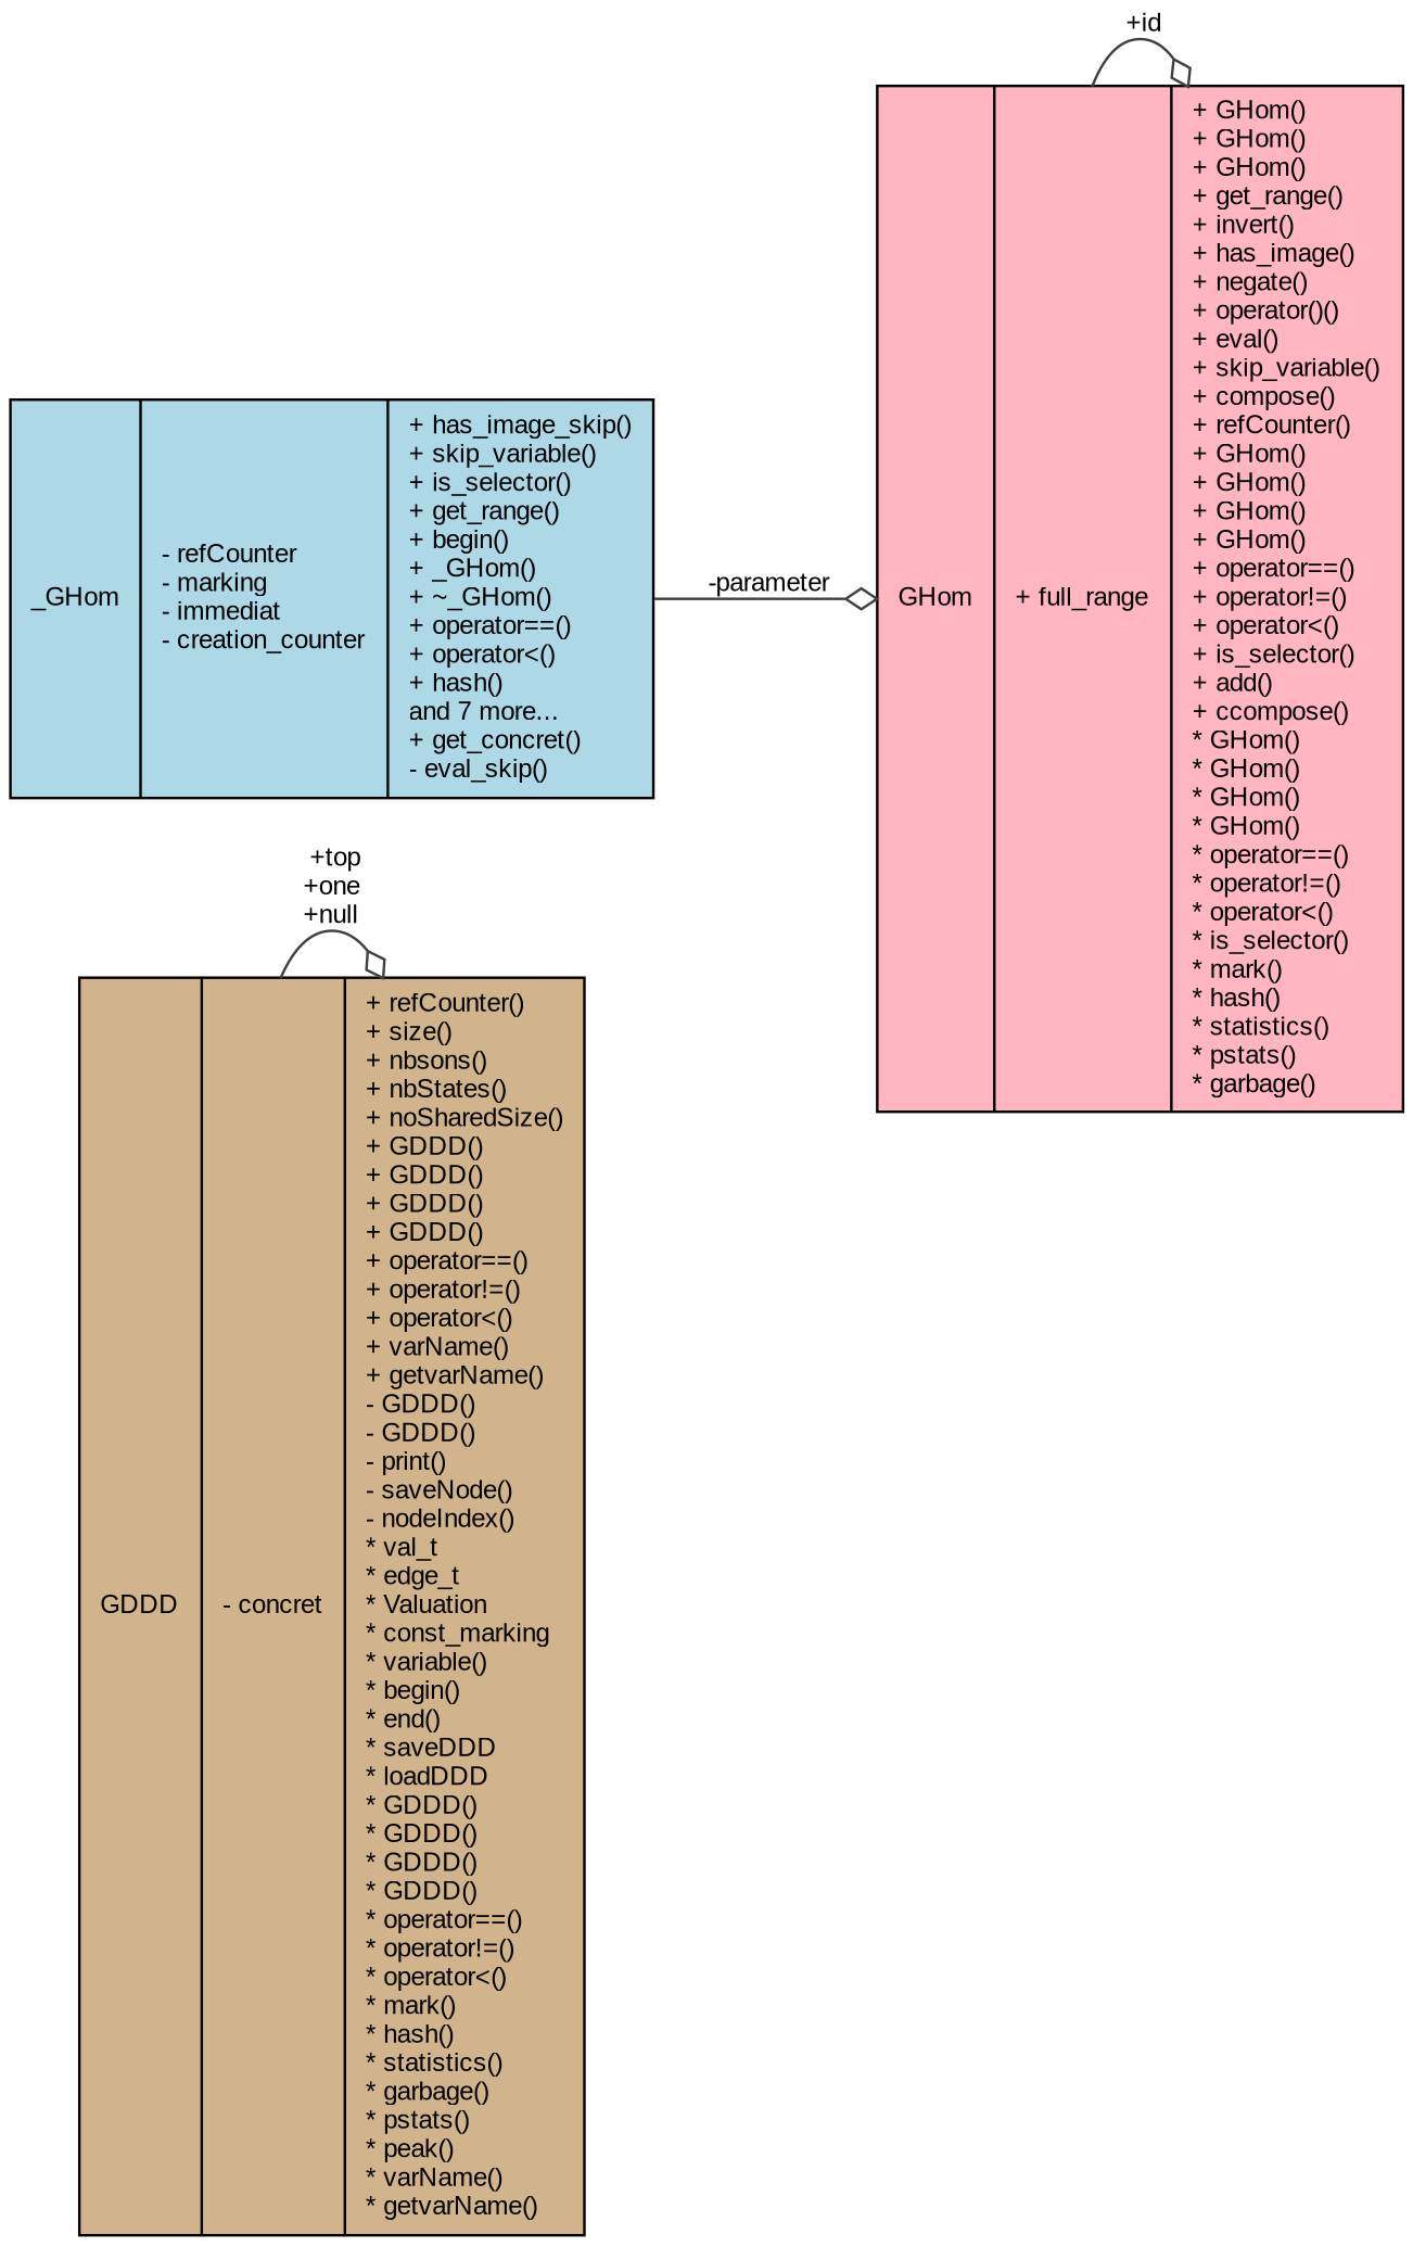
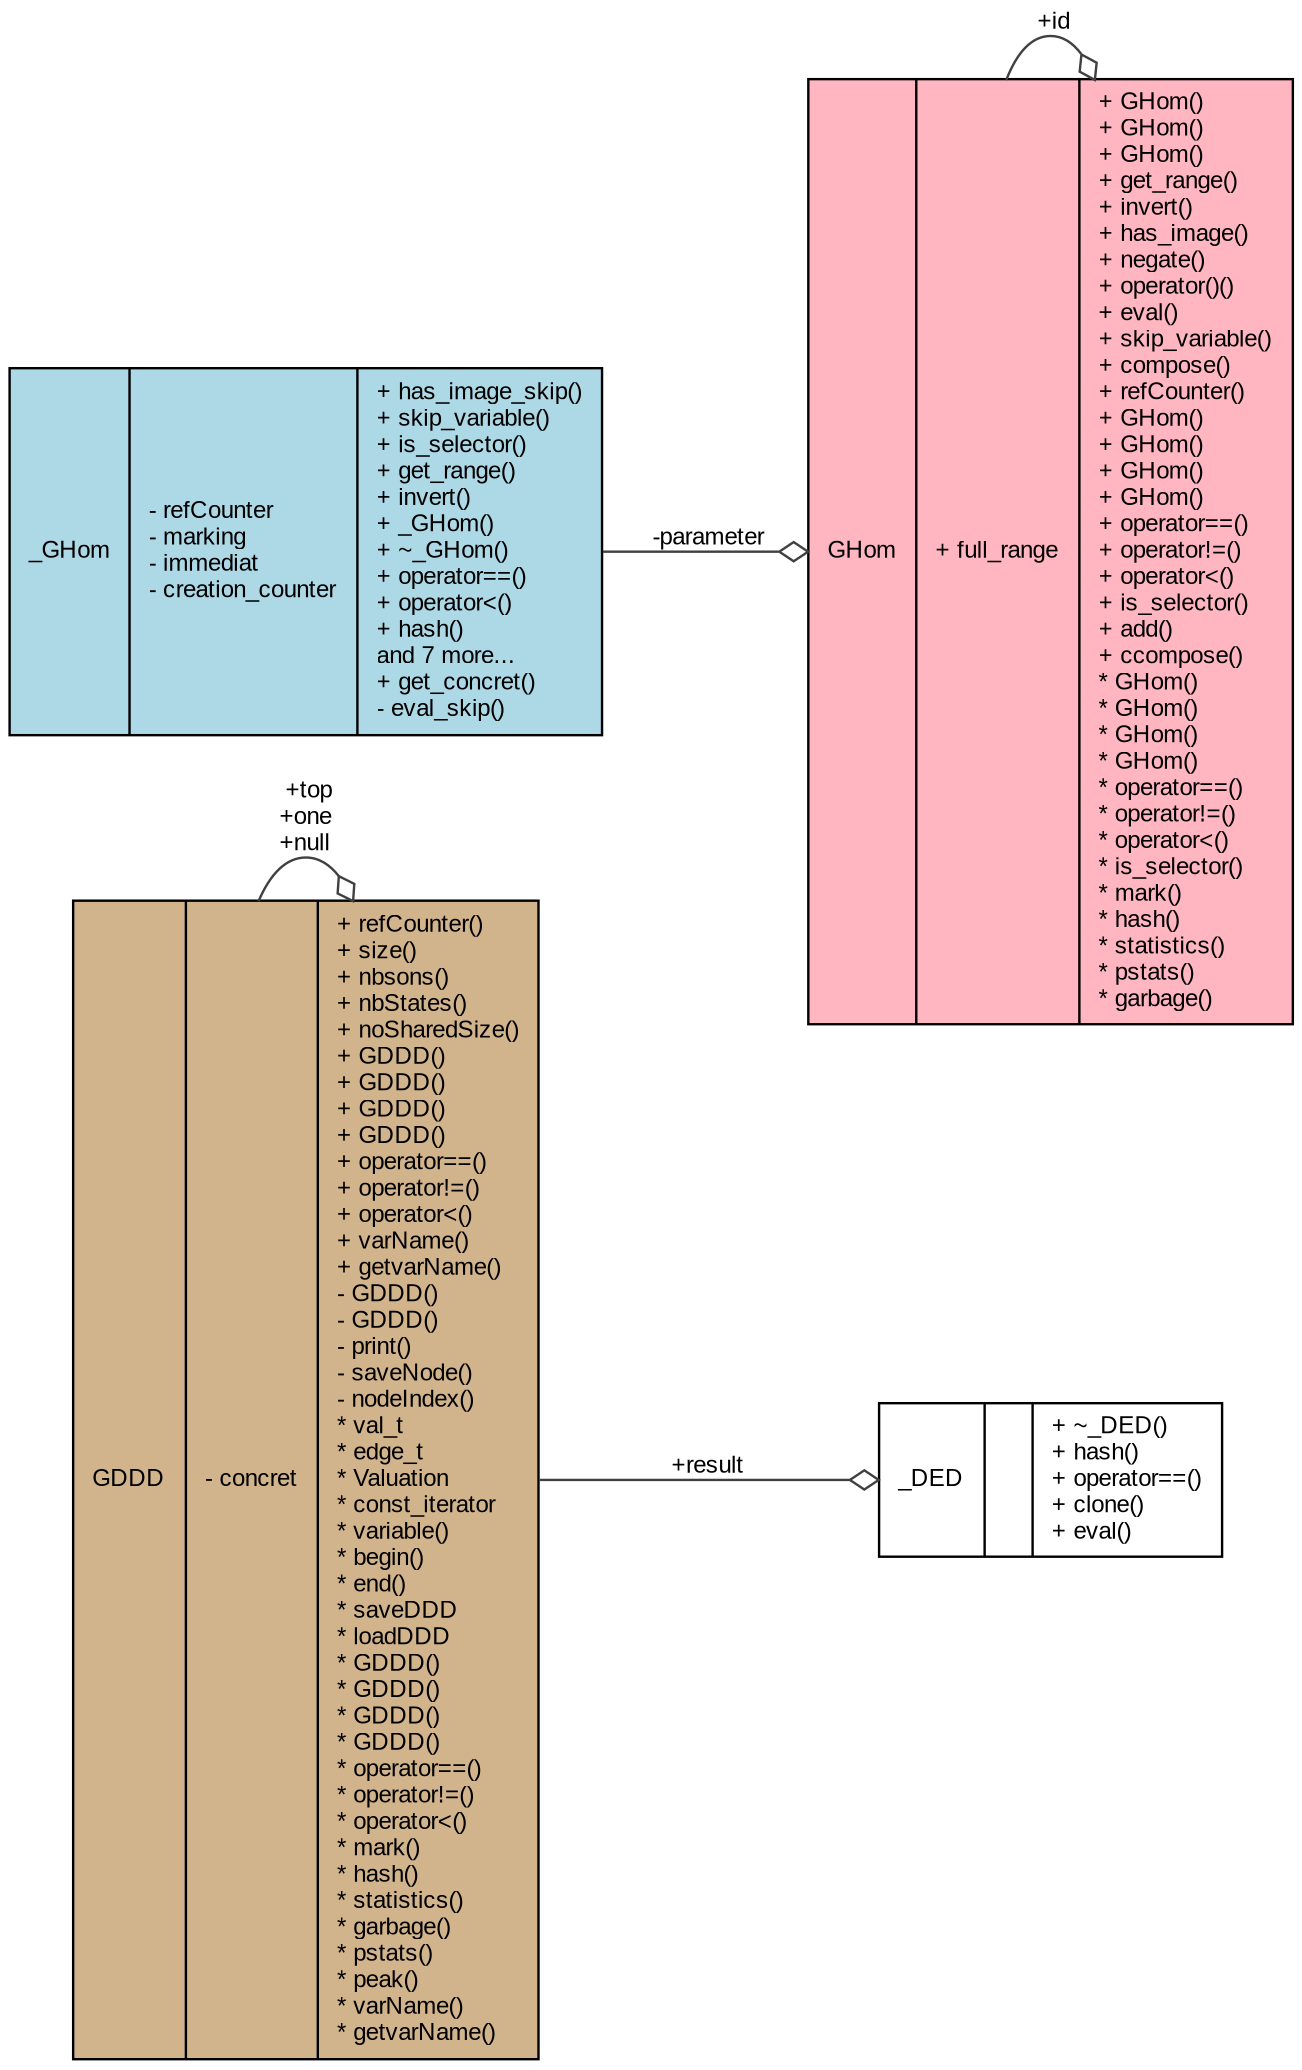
  digraph {
    fontname="Liberation Sans"
    rankdir=LR
    node [color=black fontname="Liberation Sans" fontsize=10 shape=record style=filled]
    edge [arrowhead=odiamond color=grey25 fontname="Liberation Sans" fontsize=10 labelfontname=FreeSans labelfontsize=10 style=solid]
-   n2 [fillcolor=tan height=0.2 label="{GDDD\n|- concret\l|+ refCounter()\l+ size()\l+ nbsons()\l+ nbStates()\l+ noSharedSize()\l+ GDDD()\l+ GDDD()\l+ GDDD()\l+ GDDD()\l+ operator==()\l+ operator!=()\l+ operator\<()\l+ varName()\l+ getvarName()\l- GDDD()\l- GDDD()\l- print()\l- saveNode()\l- nodeIndex()\l* val_t\l* edge_t\l* Valuation\l* const_marking\l* variable()\l* begin()\l* end()\l* saveDDD\l* loadDDD\l* GDDD()\l* GDDD()\l* GDDD()\l* GDDD()\l* operator==()\l* operator!=()\l* operator\<()\l* mark()\l* hash()\l* statistics()\l* garbage()\l* pstats()\l* peak()\l* varName()\l* getvarName()\l}" width=0.4]
+   n1 [fillcolor=white height=0.2 label="{_DED\n||+ ~_DED()\l+ hash()\l+ operator==()\l+ clone()\l+ eval()\l}" width=0.4]
+   n2 [fillcolor=tan height=0.2 label="{GDDD\n|- concret\l|+ refCounter()\l+ size()\l+ nbsons()\l+ nbStates()\l+ noSharedSize()\l+ GDDD()\l+ GDDD()\l+ GDDD()\l+ GDDD()\l+ operator==()\l+ operator!=()\l+ operator\<()\l+ varName()\l+ getvarName()\l- GDDD()\l- GDDD()\l- print()\l- saveNode()\l- nodeIndex()\l* val_t\l* edge_t\l* Valuation\l* const_iterator\l* variable()\l* begin()\l* end()\l* saveDDD\l* loadDDD\l* GDDD()\l* GDDD()\l* GDDD()\l* GDDD()\l* operator==()\l* operator!=()\l* operator\<()\l* mark()\l* hash()\l* statistics()\l* garbage()\l* pstats()\l* peak()\l* varName()\l* getvarName()\l}" width=0.4]
    n3 [fillcolor=lightpink height=0.2 label="{GHom\n|+ full_range\l|+ GHom()\l+ GHom()\l+ GHom()\l+ get_range()\l+ invert()\l+ has_image()\l+ negate()\l+ operator()()\l+ eval()\l+ skip_variable()\l+ compose()\l+ refCounter()\l+ GHom()\l+ GHom()\l+ GHom()\l+ GHom()\l+ operator==()\l+ operator!=()\l+ operator\<()\l+ is_selector()\l+ add()\l+ ccompose()\l* GHom()\l* GHom()\l* GHom()\l* GHom()\l* operator==()\l* operator!=()\l* operator\<()\l* is_selector()\l* mark()\l* hash()\l* statistics()\l* pstats()\l* garbage()\l}" width=0.4]
-   n4 [fillcolor=lightblue height=0.2 label="{_GHom\n|- refCounter\l- marking\l- immediat\l- creation_counter\l|+ has_image_skip()\l+ skip_variable()\l+ is_selector()\l+ get_range()\l+ begin()\l+ _GHom()\l+ ~_GHom()\l+ operator==()\l+ operator\<()\l+ hash()\land 7 more...\l+ get_concret()\l- eval_skip()\l}" width=0.4]
+   n4 [fillcolor=lightblue height=0.2 label="{_GHom\n|- refCounter\l- marking\l- immediat\l- creation_counter\l|+ has_image_skip()\l+ skip_variable()\l+ is_selector()\l+ get_range()\l+ invert()\l+ _GHom()\l+ ~_GHom()\l+ operator==()\l+ operator\<()\l+ hash()\land 7 more...\l+ get_concret()\l- eval_skip()\l}" width=0.4]
+   n2 -> n1 [label=" +result"]
    n2 -> n2 [label=" +top\n+one\n+null"]
    n3 -> n3 [label=" +id"]
    n4 -> n3 [label=" -parameter"]
  }
